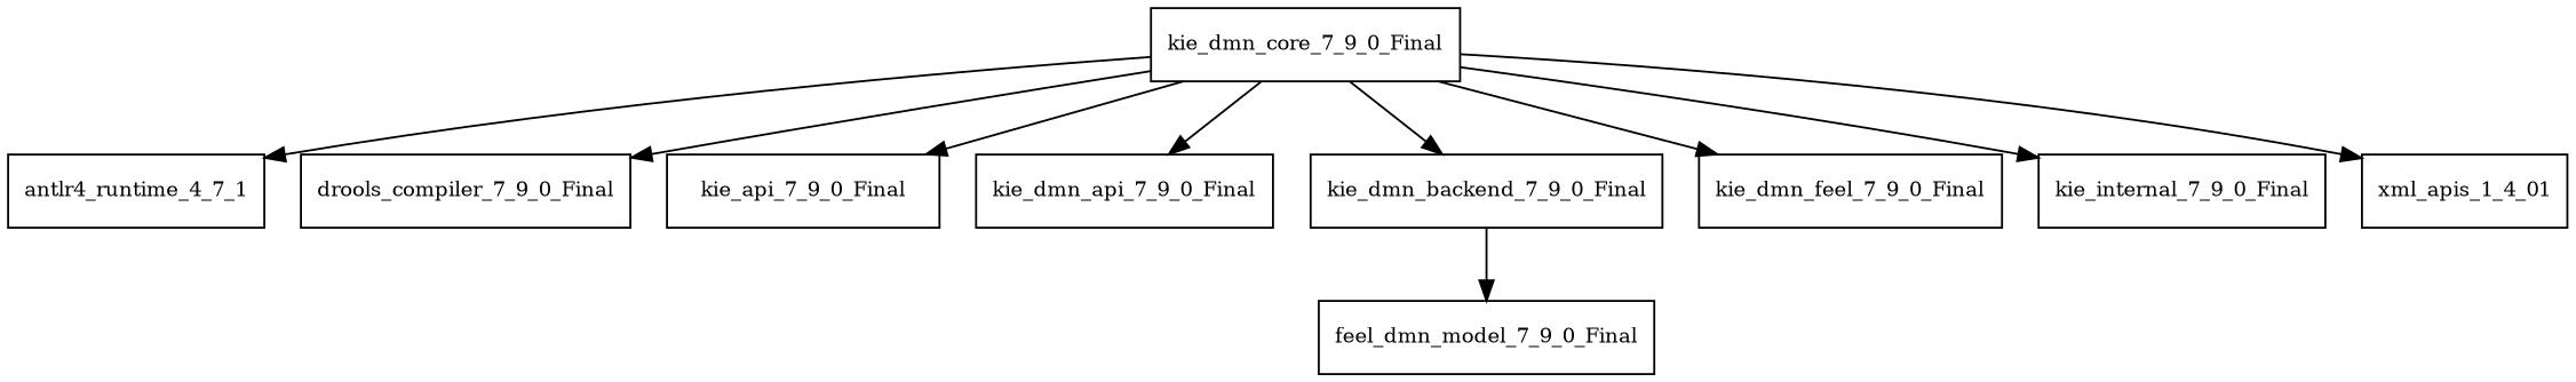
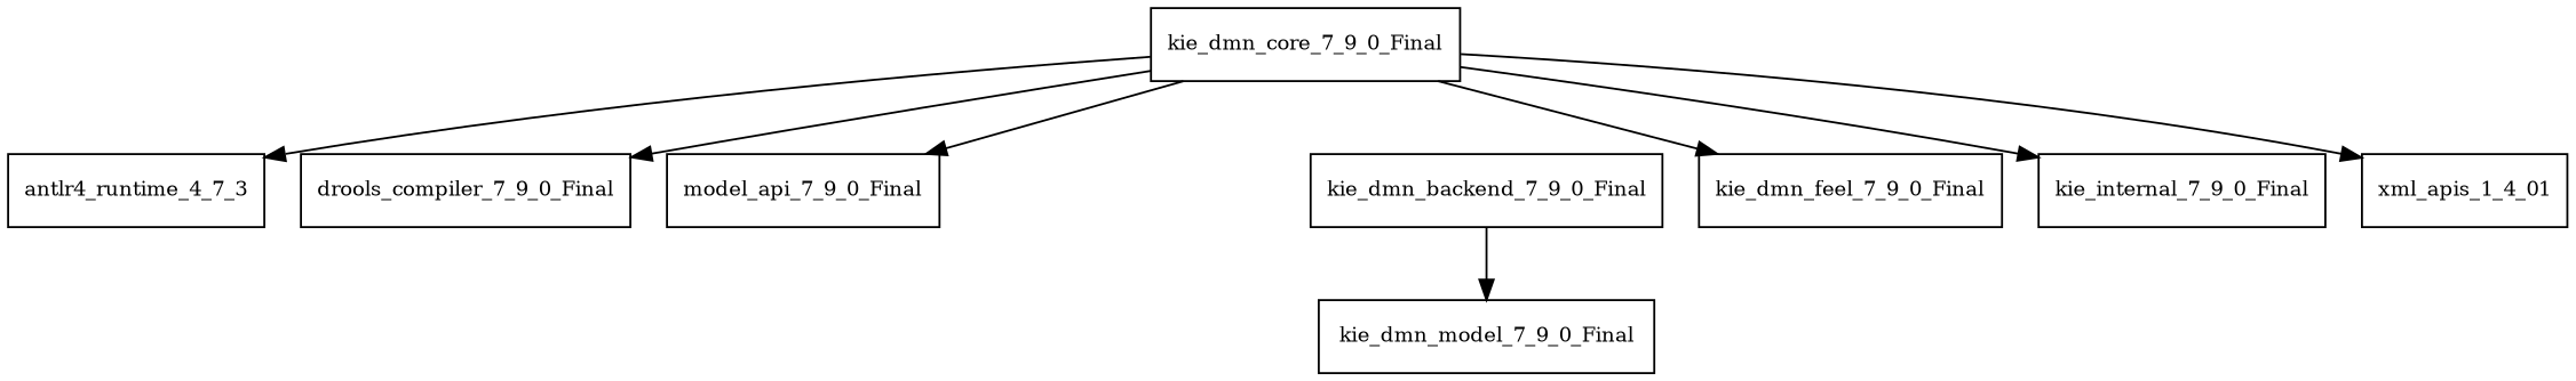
  digraph {
    node [fontsize=10.0 shape=box]
    kie_dmn_core_7_9_0_Final
-   antlr4_runtime_4_7_1
+   antlr4_runtime_4_7_1 [label=antlr4_runtime_4_7_3]
    drools_compiler_7_9_0_Final
-   kie_api_7_9_0_Final
-   kie_dmn_api_7_9_0_Final
+   kie_api_7_9_0_Final [label=model_api_7_9_0_Final]
    kie_dmn_backend_7_9_0_Final
    kie_dmn_feel_7_9_0_Final
    kie_internal_7_9_0_Final
    xml_apis_1_4_01
-   kie_dmn_model_7_9_0_Final [label=feel_dmn_model_7_9_0_Final]
+   kie_dmn_model_7_9_0_Final
    kie_dmn_core_7_9_0_Final -> antlr4_runtime_4_7_1
    kie_dmn_core_7_9_0_Final -> drools_compiler_7_9_0_Final
    kie_dmn_core_7_9_0_Final -> kie_api_7_9_0_Final
-   kie_dmn_core_7_9_0_Final -> kie_dmn_api_7_9_0_Final
-   kie_dmn_core_7_9_0_Final -> kie_dmn_backend_7_9_0_Final
    kie_dmn_core_7_9_0_Final -> kie_dmn_feel_7_9_0_Final
    kie_dmn_core_7_9_0_Final -> kie_internal_7_9_0_Final
    kie_dmn_core_7_9_0_Final -> xml_apis_1_4_01
    kie_dmn_backend_7_9_0_Final -> kie_dmn_model_7_9_0_Final
  }
